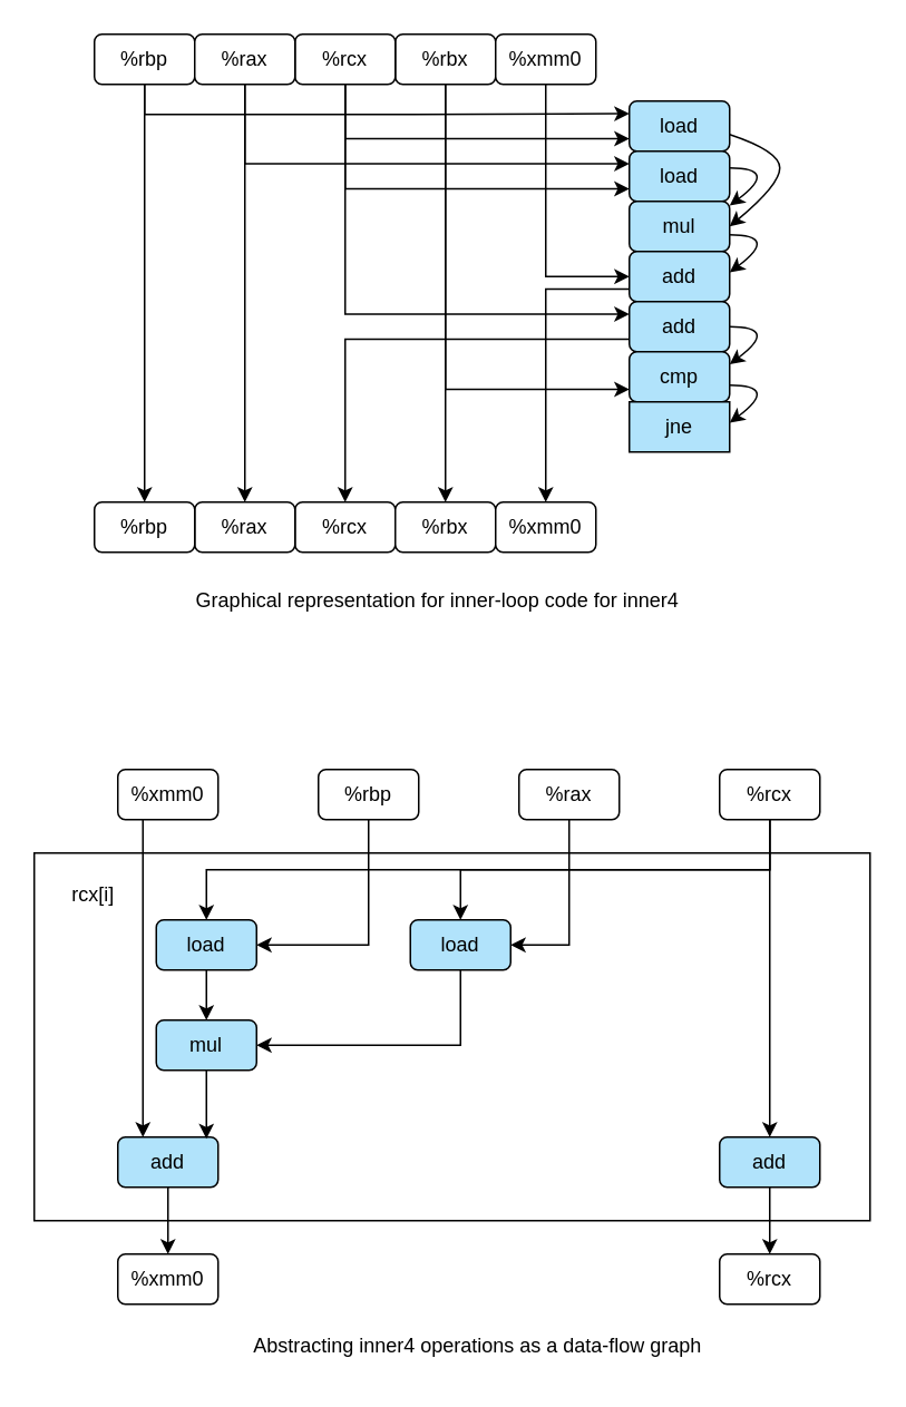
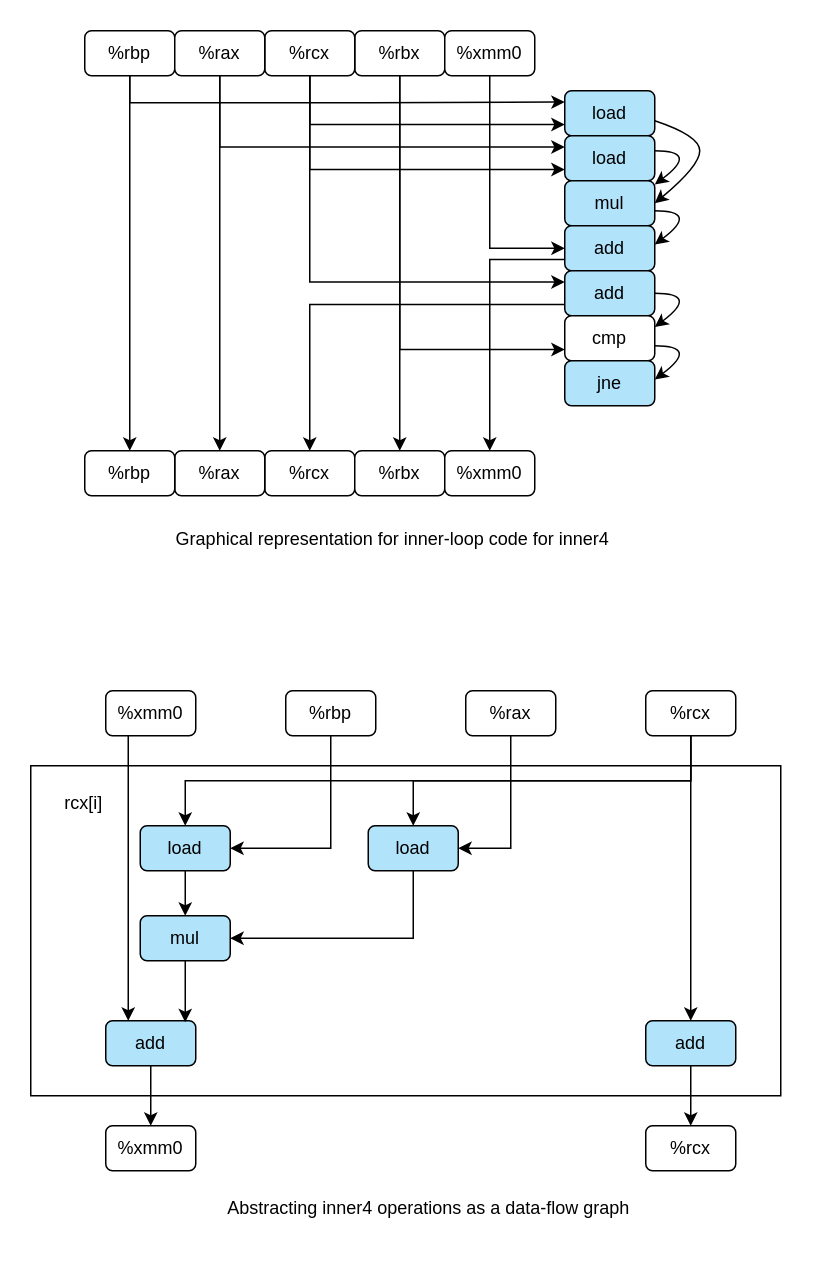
  <mxCell id="0" />
  <mxCell id="1" parent="0" />
  <mxCell id="2" value="" style="group" vertex="1" connectable="0" parent="1"><mxGeometry x="56" y="20" width="410" height="349" as="geometry" /></mxCell>
  <mxCell id="3" value="" style="group" vertex="1" connectable="0" parent="2"><mxGeometry width="410" height="310" as="geometry" /></mxCell>
  <mxCell id="4" value="%rbp" style="rounded=1;whiteSpace=wrap;html=1;" vertex="1" parent="3"><mxGeometry width="60" height="30" as="geometry" /></mxCell>
  <mxCell id="5" value="%rcx" style="rounded=1;whiteSpace=wrap;html=1;" vertex="1" parent="3"><mxGeometry x="120" y="280" width="60" height="30" as="geometry" /></mxCell>
  <mxCell id="6" value="%rax" style="rounded=1;whiteSpace=wrap;html=1;" vertex="1" parent="3"><mxGeometry x="60" y="280" width="60" height="30" as="geometry" /></mxCell>
  <mxCell id="7" value="%rbx" style="rounded=1;whiteSpace=wrap;html=1;" vertex="1" parent="3"><mxGeometry x="180" width="60" height="30" as="geometry" /></mxCell>
  <mxCell id="8" value="%rcx" style="rounded=1;whiteSpace=wrap;html=1;" vertex="1" parent="3"><mxGeometry x="120" width="60" height="30" as="geometry" /></mxCell>
  <mxCell id="9" style="edgeStyle=orthogonalEdgeStyle;rounded=0;orthogonalLoop=1;jettySize=auto;html=1;exitX=0.5;exitY=1;exitDx=0;exitDy=0;entryX=0.5;entryY=0;entryDx=0;entryDy=0;" edge="1" parent="3" source="10" target="6"><mxGeometry relative="1" as="geometry" /></mxCell>
  <mxCell id="10" value="%rax" style="rounded=1;whiteSpace=wrap;html=1;" vertex="1" parent="3"><mxGeometry x="60" width="60" height="30" as="geometry" /></mxCell>
  <mxCell id="11" value="%rbp" style="rounded=1;whiteSpace=wrap;html=1;" vertex="1" parent="3"><mxGeometry y="280" width="60" height="30" as="geometry" /></mxCell>
  <mxCell id="12" style="edgeStyle=orthogonalEdgeStyle;rounded=0;orthogonalLoop=1;jettySize=auto;html=1;exitX=0.5;exitY=1;exitDx=0;exitDy=0;entryX=0.5;entryY=0;entryDx=0;entryDy=0;" edge="1" parent="3" source="4" target="11"><mxGeometry relative="1" as="geometry" /></mxCell>
  <mxCell id="13" value="%rbx" style="rounded=1;whiteSpace=wrap;html=1;" vertex="1" parent="3"><mxGeometry x="180" y="280" width="60" height="30" as="geometry" /></mxCell>
  <mxCell id="14" style="edgeStyle=orthogonalEdgeStyle;rounded=0;orthogonalLoop=1;jettySize=auto;html=1;exitX=0.5;exitY=1;exitDx=0;exitDy=0;entryX=0.5;entryY=0;entryDx=0;entryDy=0;" edge="1" parent="3" source="7" target="13"><mxGeometry relative="1" as="geometry" /></mxCell>
  <mxCell id="15" value="%xmm0" style="rounded=1;whiteSpace=wrap;html=1;" vertex="1" parent="3"><mxGeometry x="240" width="60" height="30" as="geometry" /></mxCell>
  <mxCell id="16" value="%xmm0" style="rounded=1;whiteSpace=wrap;html=1;" vertex="1" parent="3"><mxGeometry x="240" y="280" width="60" height="30" as="geometry" /></mxCell>
  <mxCell id="17" value="load" style="rounded=1;whiteSpace=wrap;html=1;fillColor=#b1e3fb;" vertex="1" parent="3"><mxGeometry x="320" y="40" width="60" height="30" as="geometry" /></mxCell>
  <mxCell id="18" style="edgeStyle=orthogonalEdgeStyle;rounded=0;orthogonalLoop=1;jettySize=auto;html=1;exitX=0.5;exitY=1;exitDx=0;exitDy=0;entryX=0;entryY=0.25;entryDx=0;entryDy=0;" edge="1" parent="3" source="4" target="17"><mxGeometry relative="1" as="geometry"><Array as="points"><mxPoint x="30" y="48" /><mxPoint x="190" y="48" /></Array></mxGeometry></mxCell>
  <mxCell id="19" style="edgeStyle=orthogonalEdgeStyle;rounded=0;orthogonalLoop=1;jettySize=auto;html=1;exitX=0.5;exitY=1;exitDx=0;exitDy=0;entryX=0;entryY=0.75;entryDx=0;entryDy=0;" edge="1" parent="3" source="8" target="17"><mxGeometry relative="1" as="geometry"><Array as="points"><mxPoint x="150" y="63" /></Array></mxGeometry></mxCell>
  <mxCell id="20" value="load" style="rounded=1;whiteSpace=wrap;html=1;fillColor=#b1e3fb;" vertex="1" parent="3"><mxGeometry x="320" y="70" width="60" height="30" as="geometry" /></mxCell>
  <mxCell id="21" style="edgeStyle=orthogonalEdgeStyle;rounded=0;orthogonalLoop=1;jettySize=auto;html=1;exitX=0.5;exitY=1;exitDx=0;exitDy=0;entryX=0;entryY=0.75;entryDx=0;entryDy=0;" edge="1" parent="3" source="8" target="20"><mxGeometry relative="1" as="geometry" /></mxCell>
  <mxCell id="22" style="edgeStyle=orthogonalEdgeStyle;rounded=0;orthogonalLoop=1;jettySize=auto;html=1;exitX=0.5;exitY=1;exitDx=0;exitDy=0;entryX=0;entryY=0.25;entryDx=0;entryDy=0;" edge="1" parent="3" source="10" target="20"><mxGeometry relative="1" as="geometry"><Array as="points"><mxPoint x="90" y="78" /></Array></mxGeometry></mxCell>
  <mxCell id="23" value="mul" style="rounded=1;whiteSpace=wrap;html=1;fillColor=#b1e3fb;" vertex="1" parent="3"><mxGeometry x="320" y="100" width="60" height="30" as="geometry" /></mxCell>
  <mxCell id="24" style="edgeStyle=orthogonalEdgeStyle;rounded=0;orthogonalLoop=1;jettySize=auto;html=1;exitX=0;exitY=0.75;exitDx=0;exitDy=0;entryX=0.5;entryY=0;entryDx=0;entryDy=0;" edge="1" parent="3" source="25" target="16"><mxGeometry relative="1" as="geometry" /></mxCell>
  <mxCell id="25" value="add" style="rounded=1;whiteSpace=wrap;html=1;fillColor=#b1e3fb;" vertex="1" parent="3"><mxGeometry x="320" y="130" width="60" height="30" as="geometry" /></mxCell>
  <mxCell id="26" style="edgeStyle=orthogonalEdgeStyle;rounded=0;orthogonalLoop=1;jettySize=auto;html=1;exitX=0.5;exitY=1;exitDx=0;exitDy=0;entryX=0;entryY=0.5;entryDx=0;entryDy=0;" edge="1" parent="3" source="15" target="25"><mxGeometry relative="1" as="geometry" /></mxCell>
  <mxCell id="27" style="edgeStyle=orthogonalEdgeStyle;rounded=0;orthogonalLoop=1;jettySize=auto;html=1;exitX=0;exitY=0.75;exitDx=0;exitDy=0;entryX=0.5;entryY=0;entryDx=0;entryDy=0;" edge="1" parent="3" source="28" target="5"><mxGeometry relative="1" as="geometry" /></mxCell>
  <mxCell id="28" value="add" style="rounded=1;whiteSpace=wrap;html=1;fillColor=#b1e3fb;" vertex="1" parent="3"><mxGeometry x="320" y="160" width="60" height="30" as="geometry" /></mxCell>
  <mxCell id="29" style="edgeStyle=orthogonalEdgeStyle;rounded=0;orthogonalLoop=1;jettySize=auto;html=1;exitX=0.5;exitY=1;exitDx=0;exitDy=0;entryX=0;entryY=0.25;entryDx=0;entryDy=0;" edge="1" parent="3" source="8" target="28"><mxGeometry relative="1" as="geometry" /></mxCell>
- <mxCell id="30" value="cmp" style="rounded=1;whiteSpace=wrap;html=1;fillColor=#b1e3fb;" vertex="1" parent="3"><mxGeometry x="320" y="190" width="60" height="30" as="geometry" /></mxCell>
- <mxCell id="31" value="jne" style="whiteSpace=wrap;html=1;fillColor=#b1e3fb;rounded=0;" vertex="1" parent="3"><mxGeometry x="320" y="220" width="60" height="30" as="geometry" /></mxCell>
+ <mxCell id="30" value="cmp" style="rounded=1;whiteSpace=wrap;html=1;fillColor=#ffffff;" vertex="1" parent="3"><mxGeometry x="320" y="190" width="60" height="30" as="geometry" /></mxCell>
+ <mxCell id="31" value="jne" style="rounded=1;whiteSpace=wrap;html=1;fillColor=#b1e3fb;" vertex="1" parent="3"><mxGeometry x="320" y="220" width="60" height="30" as="geometry" /></mxCell>
  <mxCell id="32" style="edgeStyle=orthogonalEdgeStyle;rounded=0;orthogonalLoop=1;jettySize=auto;html=1;exitX=0.5;exitY=1;exitDx=0;exitDy=0;entryX=0;entryY=0.75;entryDx=0;entryDy=0;" edge="1" parent="3" source="7" target="30"><mxGeometry relative="1" as="geometry" /></mxCell>
  <mxCell id="33" value="" style="curved=1;endArrow=classic;html=1;exitX=1;exitY=0.5;exitDx=0;exitDy=0;entryX=1;entryY=0.25;entryDx=0;entryDy=0;" edge="1" parent="3" source="28" target="30"><mxGeometry width="50" height="50" relative="1" as="geometry"><mxPoint x="400" y="180" as="sourcePoint" /><mxPoint x="450" y="130" as="targetPoint" /><Array as="points"><mxPoint x="410" y="175" /></Array></mxGeometry></mxCell>
  <mxCell id="34" value="" style="curved=1;endArrow=classic;html=1;exitX=1;exitY=0.5;exitDx=0;exitDy=0;entryX=1;entryY=0.25;entryDx=0;entryDy=0;" edge="1" parent="3"><mxGeometry width="50" height="50" relative="1" as="geometry"><mxPoint x="380" y="210" as="sourcePoint" /><mxPoint x="380" y="232.5" as="targetPoint" /><Array as="points"><mxPoint x="410" y="210" /></Array></mxGeometry></mxCell>
  <mxCell id="35" value="" style="curved=1;endArrow=classic;html=1;exitX=1;exitY=0.5;exitDx=0;exitDy=0;entryX=1;entryY=0.25;entryDx=0;entryDy=0;" edge="1" parent="3"><mxGeometry width="50" height="50" relative="1" as="geometry"><mxPoint x="380" y="120" as="sourcePoint" /><mxPoint x="380" y="142.5" as="targetPoint" /><Array as="points"><mxPoint x="410" y="120" /></Array></mxGeometry></mxCell>
  <mxCell id="36" value="" style="curved=1;endArrow=classic;html=1;exitX=1;exitY=0.5;exitDx=0;exitDy=0;entryX=1;entryY=0.5;entryDx=0;entryDy=0;" edge="1" parent="3" target="23"><mxGeometry width="50" height="50" relative="1" as="geometry"><mxPoint x="380" y="60" as="sourcePoint" /><mxPoint x="380" y="82.5" as="targetPoint" /><Array as="points"><mxPoint x="410" y="70" /><mxPoint x="410" y="90" /></Array></mxGeometry></mxCell>
  <mxCell id="37" value="" style="curved=1;endArrow=classic;html=1;exitX=1;exitY=0.5;exitDx=0;exitDy=0;entryX=1;entryY=0.25;entryDx=0;entryDy=0;" edge="1" parent="3"><mxGeometry width="50" height="50" relative="1" as="geometry"><mxPoint x="380" y="80" as="sourcePoint" /><mxPoint x="380" y="102.5" as="targetPoint" /><Array as="points"><mxPoint x="410" y="80" /></Array></mxGeometry></mxCell>
  <mxCell id="38" value="Graphical representation for inner-loop code for inner4" style="text;html=1;align=center;verticalAlign=middle;resizable=0;points=[];autosize=1;" vertex="1" parent="2"><mxGeometry x="55" y="329" width="300" height="20" as="geometry" /></mxCell>
  <mxCell id="39" value="" style="group" vertex="1" connectable="0" parent="1"><mxGeometry x="20" y="460" width="500" height="360" as="geometry" /></mxCell>
  <mxCell id="40" value="" style="group" vertex="1" connectable="0" parent="39"><mxGeometry width="500" height="360" as="geometry" /></mxCell>
  <mxCell id="41" value="" style="group" vertex="1" connectable="0" parent="40"><mxGeometry width="500" height="320" as="geometry" /></mxCell>
  <mxCell id="42" value="" style="rounded=0;whiteSpace=wrap;html=1;fillColor=#FFFFFF;" vertex="1" parent="41"><mxGeometry y="50" width="500" height="220" as="geometry" /></mxCell>
  <mxCell id="43" value="%xmm0" style="rounded=1;whiteSpace=wrap;html=1;" vertex="1" parent="41"><mxGeometry x="50" width="60" height="30" as="geometry" /></mxCell>
  <mxCell id="44" value="%rbp" style="rounded=1;whiteSpace=wrap;html=1;" vertex="1" parent="41"><mxGeometry x="170" width="60" height="30" as="geometry" /></mxCell>
  <mxCell id="45" value="%rax" style="rounded=1;whiteSpace=wrap;html=1;" vertex="1" parent="41"><mxGeometry x="290" width="60" height="30" as="geometry" /></mxCell>
  <mxCell id="46" value="%rcx" style="rounded=1;whiteSpace=wrap;html=1;" vertex="1" parent="41"><mxGeometry x="410" width="60" height="30" as="geometry" /></mxCell>
  <mxCell id="47" value="load" style="rounded=1;whiteSpace=wrap;html=1;fillColor=#b1e3fb;" vertex="1" parent="41"><mxGeometry x="73" y="90" width="60" height="30" as="geometry" /></mxCell>
  <mxCell id="48" style="edgeStyle=orthogonalEdgeStyle;rounded=0;orthogonalLoop=1;jettySize=auto;html=1;exitX=0.5;exitY=1;exitDx=0;exitDy=0;entryX=1;entryY=0.5;entryDx=0;entryDy=0;" edge="1" parent="41" source="44" target="47"><mxGeometry relative="1" as="geometry" /></mxCell>
  <mxCell id="49" style="edgeStyle=orthogonalEdgeStyle;rounded=0;orthogonalLoop=1;jettySize=auto;html=1;exitX=0.5;exitY=1;exitDx=0;exitDy=0;entryX=0.5;entryY=0;entryDx=0;entryDy=0;" edge="1" parent="41" source="46" target="47"><mxGeometry relative="1" as="geometry" /></mxCell>
  <mxCell id="50" value="load" style="rounded=1;whiteSpace=wrap;html=1;fillColor=#b1e3fb;" vertex="1" parent="41"><mxGeometry x="225" y="90" width="60" height="30" as="geometry" /></mxCell>
  <mxCell id="51" style="edgeStyle=orthogonalEdgeStyle;rounded=0;orthogonalLoop=1;jettySize=auto;html=1;exitX=0.5;exitY=1;exitDx=0;exitDy=0;entryX=1;entryY=0.5;entryDx=0;entryDy=0;" edge="1" parent="41" source="45" target="50"><mxGeometry relative="1" as="geometry" /></mxCell>
  <mxCell id="52" style="edgeStyle=orthogonalEdgeStyle;rounded=0;orthogonalLoop=1;jettySize=auto;html=1;exitX=0.5;exitY=1;exitDx=0;exitDy=0;entryX=0.5;entryY=0;entryDx=0;entryDy=0;" edge="1" parent="41" source="46" target="50"><mxGeometry relative="1" as="geometry" /></mxCell>
  <mxCell id="53" value="mul" style="rounded=1;whiteSpace=wrap;html=1;fillColor=#b1e3fb;" vertex="1" parent="41"><mxGeometry x="73" y="150" width="60" height="30" as="geometry" /></mxCell>
  <mxCell id="54" style="edgeStyle=orthogonalEdgeStyle;rounded=0;orthogonalLoop=1;jettySize=auto;html=1;exitX=0.5;exitY=1;exitDx=0;exitDy=0;entryX=0.5;entryY=0;entryDx=0;entryDy=0;" edge="1" parent="41" source="47" target="53"><mxGeometry relative="1" as="geometry" /></mxCell>
  <mxCell id="55" style="edgeStyle=orthogonalEdgeStyle;rounded=0;orthogonalLoop=1;jettySize=auto;html=1;exitX=0.5;exitY=1;exitDx=0;exitDy=0;entryX=1;entryY=0.5;entryDx=0;entryDy=0;" edge="1" parent="41" source="50" target="53"><mxGeometry relative="1" as="geometry" /></mxCell>
  <mxCell id="56" value="add" style="rounded=1;whiteSpace=wrap;html=1;fillColor=#b1e3fb;" vertex="1" parent="41"><mxGeometry x="50" y="220" width="60" height="30" as="geometry" /></mxCell>
  <mxCell id="57" style="edgeStyle=orthogonalEdgeStyle;rounded=0;orthogonalLoop=1;jettySize=auto;html=1;exitX=0.25;exitY=1;exitDx=0;exitDy=0;entryX=0.25;entryY=0;entryDx=0;entryDy=0;" edge="1" parent="41" source="43" target="56"><mxGeometry relative="1" as="geometry" /></mxCell>
  <mxCell id="58" style="edgeStyle=orthogonalEdgeStyle;rounded=0;orthogonalLoop=1;jettySize=auto;html=1;exitX=0.5;exitY=1;exitDx=0;exitDy=0;entryX=0.883;entryY=0.033;entryDx=0;entryDy=0;entryPerimeter=0;" edge="1" parent="41" source="53" target="56"><mxGeometry relative="1" as="geometry" /></mxCell>
  <mxCell id="59" value="%xmm0" style="rounded=1;whiteSpace=wrap;html=1;" vertex="1" parent="41"><mxGeometry x="50" y="290" width="60" height="30" as="geometry" /></mxCell>
  <mxCell id="60" style="edgeStyle=orthogonalEdgeStyle;rounded=0;orthogonalLoop=1;jettySize=auto;html=1;exitX=0.5;exitY=1;exitDx=0;exitDy=0;entryX=0.5;entryY=0;entryDx=0;entryDy=0;" edge="1" parent="41" source="56" target="59"><mxGeometry relative="1" as="geometry" /></mxCell>
  <mxCell id="61" value="add" style="rounded=1;whiteSpace=wrap;html=1;fillColor=#b1e3fb;" vertex="1" parent="41"><mxGeometry x="410" y="220" width="60" height="30" as="geometry" /></mxCell>
  <mxCell id="62" style="edgeStyle=orthogonalEdgeStyle;rounded=0;orthogonalLoop=1;jettySize=auto;html=1;exitX=0.5;exitY=1;exitDx=0;exitDy=0;" edge="1" parent="41" source="46" target="61"><mxGeometry relative="1" as="geometry" /></mxCell>
  <mxCell id="63" value="%rcx" style="rounded=1;whiteSpace=wrap;html=1;" vertex="1" parent="41"><mxGeometry x="410" y="290" width="60" height="30" as="geometry" /></mxCell>
  <mxCell id="64" style="edgeStyle=orthogonalEdgeStyle;rounded=0;orthogonalLoop=1;jettySize=auto;html=1;exitX=0.5;exitY=1;exitDx=0;exitDy=0;entryX=0.5;entryY=0;entryDx=0;entryDy=0;" edge="1" parent="41" source="61" target="63"><mxGeometry relative="1" as="geometry" /></mxCell>
  <mxCell id="65" value="rcx[i]" style="text;html=1;align=center;verticalAlign=middle;resizable=0;points=[];autosize=1;" vertex="1" parent="41"><mxGeometry x="10" y="65" width="50" height="20" as="geometry" /></mxCell>
  <mxCell id="66" value="Abstracting inner4 operations as a data-flow graph" style="text;html=1;align=center;verticalAlign=middle;resizable=0;points=[];autosize=1;" vertex="1" parent="40"><mxGeometry x="125" y="335" width="280" height="20" as="geometry" /></mxCell>
